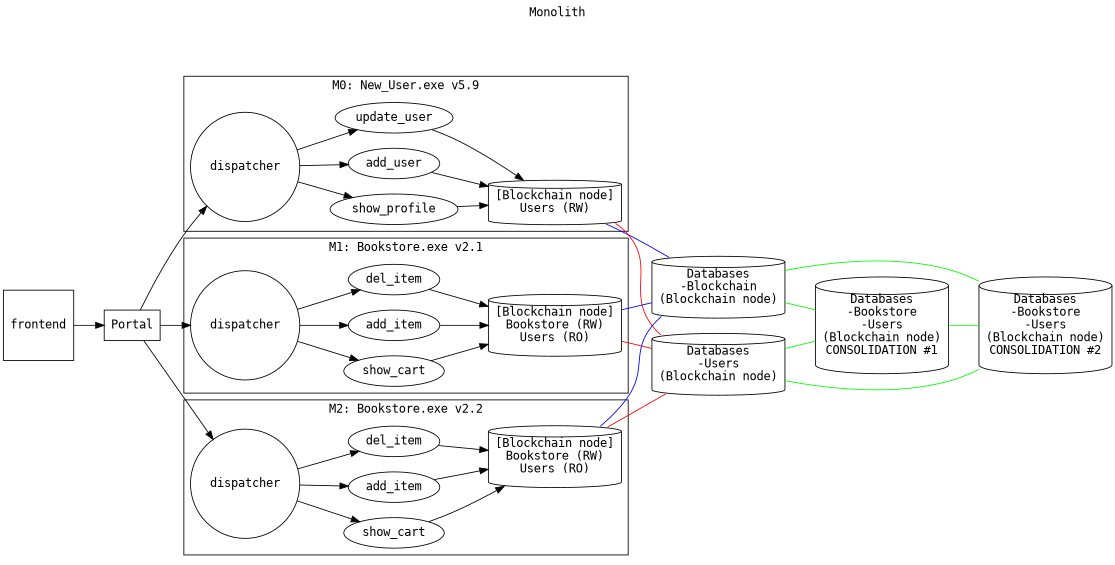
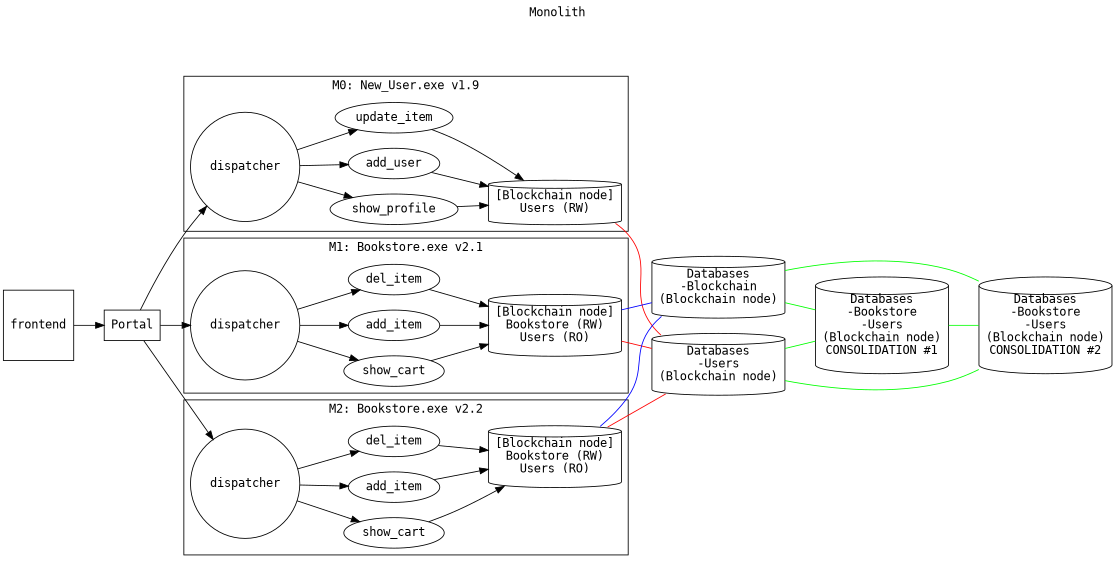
  digraph {
    fontname="DejaVu Sans Mono"
    label="Monolith\n\n"
    labelloc=t
    rankdir=LR
    node [fontname="DejaVu Sans Mono"]
    edge [fontname="DejaVu Sans Mono"]
    n1 [label="[Blockchain node]\nUsers (RW)\n" shape=cylinder]
    n2 [label=dispatcher shape=circle]
    n3 [label=show_profile]
    n4 [label=add_user]
-   n5 [label=update_user]
+   n5 [label=update_item]
    n6 [label="[Blockchain node]\nBookstore (RW)\nUsers (RO)\n" shape=cylinder]
    n7 [label=dispatcher shape=circle]
    n8 [label=show_cart]
    n9 [label=add_item]
    n10 [label=del_item]
    n11 [label="[Blockchain node]\nBookstore (RW)\nUsers (RO)\n" shape=cylinder]
    n12 [label=dispatcher shape=circle]
    n13 [label=show_cart]
    n14 [label=add_item]
    n15 [label=del_item]
    n16 [label="Databases\n-Blockchain\n(Blockchain node)" shape=cylinder]
    n17 [label="Databases\n-Users\n(Blockchain node)" shape=cylinder]
    n18 [label="Databases\n-Bookstore\n-Users\n(Blockchain node)\nCONSOLIDATION #1" shape=cylinder]
    n19 [label="Databases\n-Bookstore\n-Users\n(Blockchain node)\nCONSOLIDATION #2" shape=cylinder]
    frontend [shape=square]
    n21 [label=Portal shape=rectangle]
    subgraph cluster_1 {
-     label="M0: New_User.exe v5.9"
+     label="M0: New_User.exe v1.9"
      n1
      n2
      n3
      n4
      n5
    }
    subgraph cluster_2 {
      label="M1: Bookstore.exe v2.1"
      n6
      n7
      n8
      n9
      n10
    }
    subgraph cluster_3 {
      label="M2: Bookstore.exe v2.2"
      n11
      n12
      n13
      n14
      n15
    }
-   n1 -> n16 [arrowhead=none color=blue]
    n1 -> n17 [arrowhead=none color=red]
    n2 -> n3
    n2 -> n4
    n2 -> n5
    n3 -> n1
    n4 -> n1
    n5 -> n1
    n6 -> n16 [arrowhead=none color=blue]
    n6 -> n17 [arrowhead=none color=red]
    n7 -> n8
    n7 -> n9
    n7 -> n10
    n8 -> n6
    n9 -> n6
    n10 -> n6
    n11 -> n16 [arrowhead=none color=blue]
    n11 -> n17 [arrowhead=none color=red]
    n12 -> n13
    n12 -> n14
    n12 -> n15
    n13 -> n11
    n14 -> n11
    n15 -> n11
    n16 -> n18 [arrowhead=none color=green]
    n16 -> n19 [arrowhead=none color=green]
    n17 -> n18 [arrowhead=none color=green]
    n17 -> n19 [arrowhead=none color=green]
    n18 -> n19 [arrowhead=none color=green]
    frontend -> n21
    n21 -> n2
    n21 -> n7
    n21 -> n12
  }
